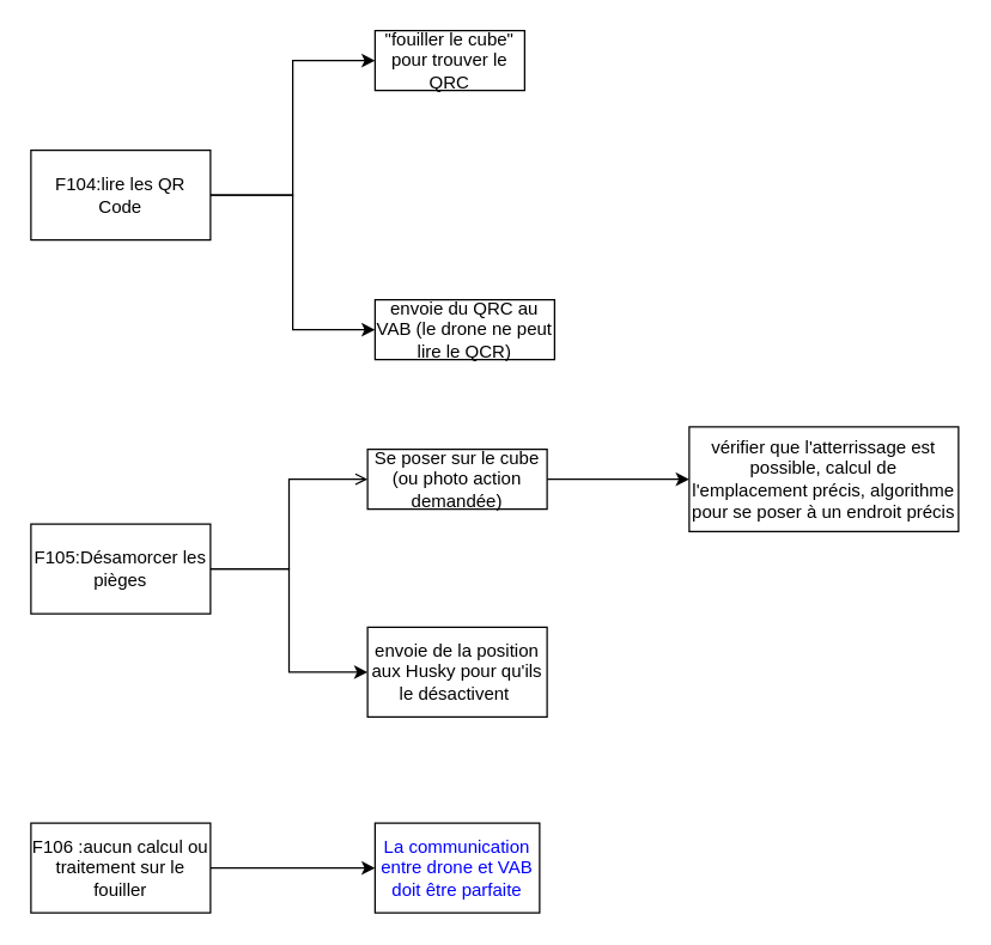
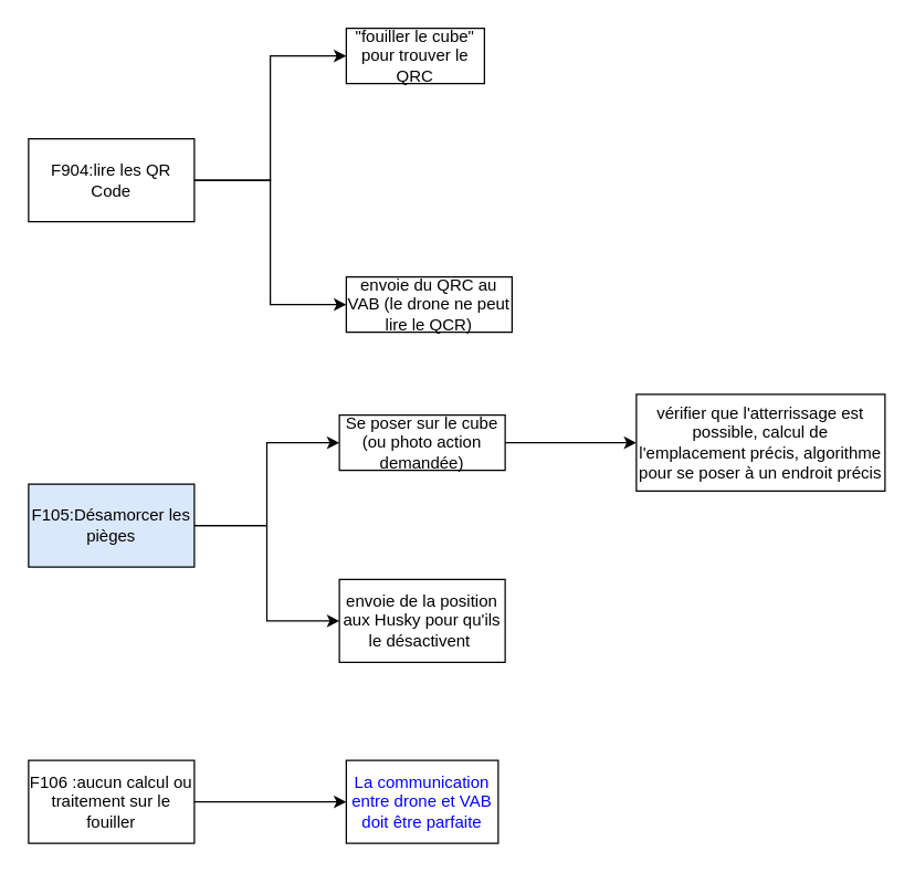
  <mxCell id="0" />
  <mxCell id="1" parent="0" />
- <mxCell id="2" style="edgeStyle=orthogonalEdgeStyle;rounded=0;orthogonalLoop=1;jettySize=auto;html=1;exitX=1;exitY=0.5;exitDx=0;exitDy=0;entryX=0;entryY=0.5;entryDx=0;entryDy=0;fontColor=#000000;endArrow=open;" parent="1" source="4" target="13" edge="1"><mxGeometry relative="1" as="geometry" /></mxCell>
+ <mxCell id="2" style="edgeStyle=orthogonalEdgeStyle;rounded=0;orthogonalLoop=1;jettySize=auto;html=1;exitX=1;exitY=0.5;exitDx=0;exitDy=0;entryX=0;entryY=0.5;entryDx=0;entryDy=0;fontColor=#000000;" parent="1" source="4" target="13" edge="1"><mxGeometry relative="1" as="geometry" /></mxCell>
  <mxCell id="3" style="edgeStyle=orthogonalEdgeStyle;rounded=0;orthogonalLoop=1;jettySize=auto;html=1;exitX=1;exitY=0.5;exitDx=0;exitDy=0;entryX=0;entryY=0.5;entryDx=0;entryDy=0;fontColor=#000000;" parent="1" source="4" target="15" edge="1"><mxGeometry relative="1" as="geometry" /></mxCell>
- <mxCell id="4" value="F105:Désamorcer les pièges" style="rounded=0;whiteSpace=wrap;html=1;" parent="1" vertex="1"><mxGeometry x="20" y="350" width="120" height="60" as="geometry" /></mxCell>
+ <mxCell id="4" value="F105:Désamorcer les pièges" style="rounded=0;whiteSpace=wrap;html=1;fillColor=#dae8fc;" parent="1" vertex="1"><mxGeometry x="20" y="350" width="120" height="60" as="geometry" /></mxCell>
  <mxCell id="5" style="edgeStyle=orthogonalEdgeStyle;rounded=0;orthogonalLoop=1;jettySize=auto;html=1;exitX=1;exitY=0.5;exitDx=0;exitDy=0;entryX=0;entryY=0.5;entryDx=0;entryDy=0;fontColor=#000000;" parent="1" source="6" target="16" edge="1"><mxGeometry relative="1" as="geometry" /></mxCell>
  <mxCell id="6" value="F106 :aucun calcul ou traitement sur le fouiller" style="rounded=0;whiteSpace=wrap;html=1;" parent="1" vertex="1"><mxGeometry x="20" y="550" width="120" height="60" as="geometry" /></mxCell>
  <mxCell id="7" style="edgeStyle=orthogonalEdgeStyle;rounded=0;orthogonalLoop=1;jettySize=auto;html=1;exitX=1;exitY=0.5;exitDx=0;exitDy=0;entryX=0;entryY=0.5;entryDx=0;entryDy=0;fontColor=#000000;" parent="1" source="9" target="10" edge="1"><mxGeometry relative="1" as="geometry" /></mxCell>
  <mxCell id="8" style="edgeStyle=orthogonalEdgeStyle;rounded=0;orthogonalLoop=1;jettySize=auto;html=1;exitX=1;exitY=0.5;exitDx=0;exitDy=0;entryX=0;entryY=0.5;entryDx=0;entryDy=0;fontColor=#000000;" parent="1" source="9" target="11" edge="1"><mxGeometry relative="1" as="geometry" /></mxCell>
- <mxCell id="9" value="&lt;font color=&quot;#000000&quot;&gt;F104:lire les QR Code&lt;/font&gt;" style="rounded=0;whiteSpace=wrap;html=1;labelBackgroundColor=none;fontColor=#0000FF;strokeColor=#000000;fillColor=default;" parent="1" vertex="1"><mxGeometry x="20" y="100" width="120" height="60" as="geometry" /></mxCell>
+ <mxCell id="9" value="&lt;font color=&quot;#000000&quot;&gt;F904:lire les QR Code&lt;/font&gt;" style="rounded=0;whiteSpace=wrap;html=1;labelBackgroundColor=none;fontColor=#0000FF;strokeColor=#000000;fillColor=default;" parent="1" vertex="1"><mxGeometry x="20" y="100" width="120" height="60" as="geometry" /></mxCell>
  <mxCell id="10" value="&quot;fouiller le cube&quot; pour trouver le QRC" style="rounded=0;whiteSpace=wrap;html=1;labelBackgroundColor=none;fontColor=#000000;strokeColor=#000000;fillColor=default;" parent="1" vertex="1"><mxGeometry x="250" y="20" width="100" height="40" as="geometry" /></mxCell>
  <mxCell id="11" value="envoie du QRC au VAB (le drone ne peut lire le QCR)" style="rounded=0;whiteSpace=wrap;html=1;labelBackgroundColor=none;fontColor=#000000;strokeColor=#000000;fillColor=default;" parent="1" vertex="1"><mxGeometry x="250" y="200" width="120" height="40" as="geometry" /></mxCell>
  <mxCell id="12" style="edgeStyle=orthogonalEdgeStyle;rounded=0;orthogonalLoop=1;jettySize=auto;html=1;exitX=1;exitY=0.5;exitDx=0;exitDy=0;entryX=0;entryY=0.5;entryDx=0;entryDy=0;fontColor=#000000;" parent="1" source="13" target="14" edge="1"><mxGeometry relative="1" as="geometry" /></mxCell>
  <mxCell id="13" value="Se poser sur le cube (ou photo action demandée)" style="rounded=0;whiteSpace=wrap;html=1;labelBackgroundColor=none;fontColor=#000000;strokeColor=#000000;fillColor=default;" parent="1" vertex="1"><mxGeometry x="245" y="300" width="120" height="40" as="geometry" /></mxCell>
  <mxCell id="14" value="vérifier que l'atterrissage est possible, calcul de l'emplacement précis, algorithme pour se poser à un endroit précis" style="rounded=0;whiteSpace=wrap;html=1;labelBackgroundColor=none;fontColor=#000000;strokeColor=#000000;fillColor=default;" parent="1" vertex="1"><mxGeometry x="460" y="285" width="180" height="70" as="geometry" /></mxCell>
  <mxCell id="15" value="envoie de la position aux Husky pour qu'ils le désactivent&amp;nbsp;" style="rounded=0;whiteSpace=wrap;html=1;labelBackgroundColor=none;fontColor=#000000;strokeColor=#000000;fillColor=default;" parent="1" vertex="1"><mxGeometry x="245" y="419" width="120" height="60" as="geometry" /></mxCell>
  <mxCell id="16" value="&lt;font color=&quot;#0000ff&quot;&gt;La communication entre drone et VAB doit être parfaite&lt;/font&gt;" style="rounded=0;whiteSpace=wrap;html=1;labelBackgroundColor=none;fontColor=#000000;strokeColor=#000000;fillColor=default;" parent="1" vertex="1"><mxGeometry x="250" y="550" width="110" height="60" as="geometry" /></mxCell>
